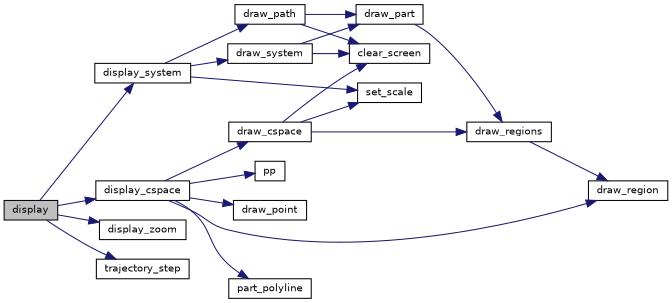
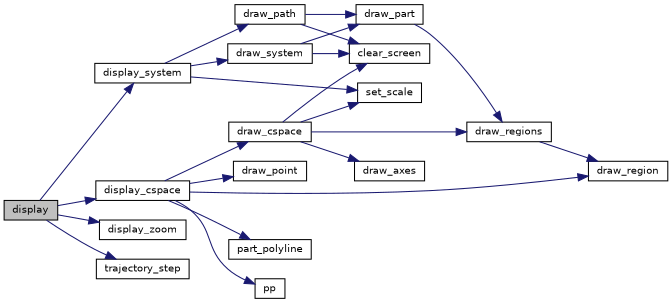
  digraph {
    rankdir=LR
    node [color=black fillcolor=white fontname=Helvetica fontsize=10 shape=record style=filled]
    edge [color=midnightblue fontname=Helvetica fontsize=10 labelfontname=Helvetica labelfontsize=10 style=solid]
    n1 [fillcolor=grey75 fontcolor=black height=0.2 label=display width=0.4]
    n2 [height=0.2 label=display_cspace width=0.4]
    n3 [height=0.2 label=display_system width=0.4]
    n4 [height=0.2 label=display_zoom width=0.4]
    n5 [height=0.2 label=trajectory_step width=0.4]
    n6 [height=0.2 label=draw_cspace width=0.4]
    n7 [height=0.2 label=draw_region width=0.4]
    n8 [height=0.2 label=draw_point width=0.4]
    n9 [height=0.2 label=part_polyline width=0.4]
    n10 [height=0.2 label=pp width=0.4]
    n11 [height=0.2 label=set_scale width=0.4]
    n12 [height=0.2 label=draw_path width=0.4]
    n13 [height=0.2 label=draw_system width=0.4]
    n14 [height=0.2 label=clear_screen width=0.4]
+   n15 [height=0.2 label=draw_axes width=0.4]
    n16 [height=0.2 label=draw_regions width=0.4]
    n17 [height=0.2 label=draw_part width=0.4]
    n1 -> n2
    n1 -> n3
    n1 -> n4
    n1 -> n5
    n2 -> n6
    n2 -> n7
    n2 -> n8
    n2 -> n9
    n2 -> n10
    n3 -> n11
    n3 -> n12
    n3 -> n13
    n6 -> n11
    n6 -> n14
+   n6 -> n15
    n6 -> n16
    n12 -> n14
    n12 -> n17
    n13 -> n14
    n13 -> n17
    n16 -> n7
    n17 -> n16
  }
